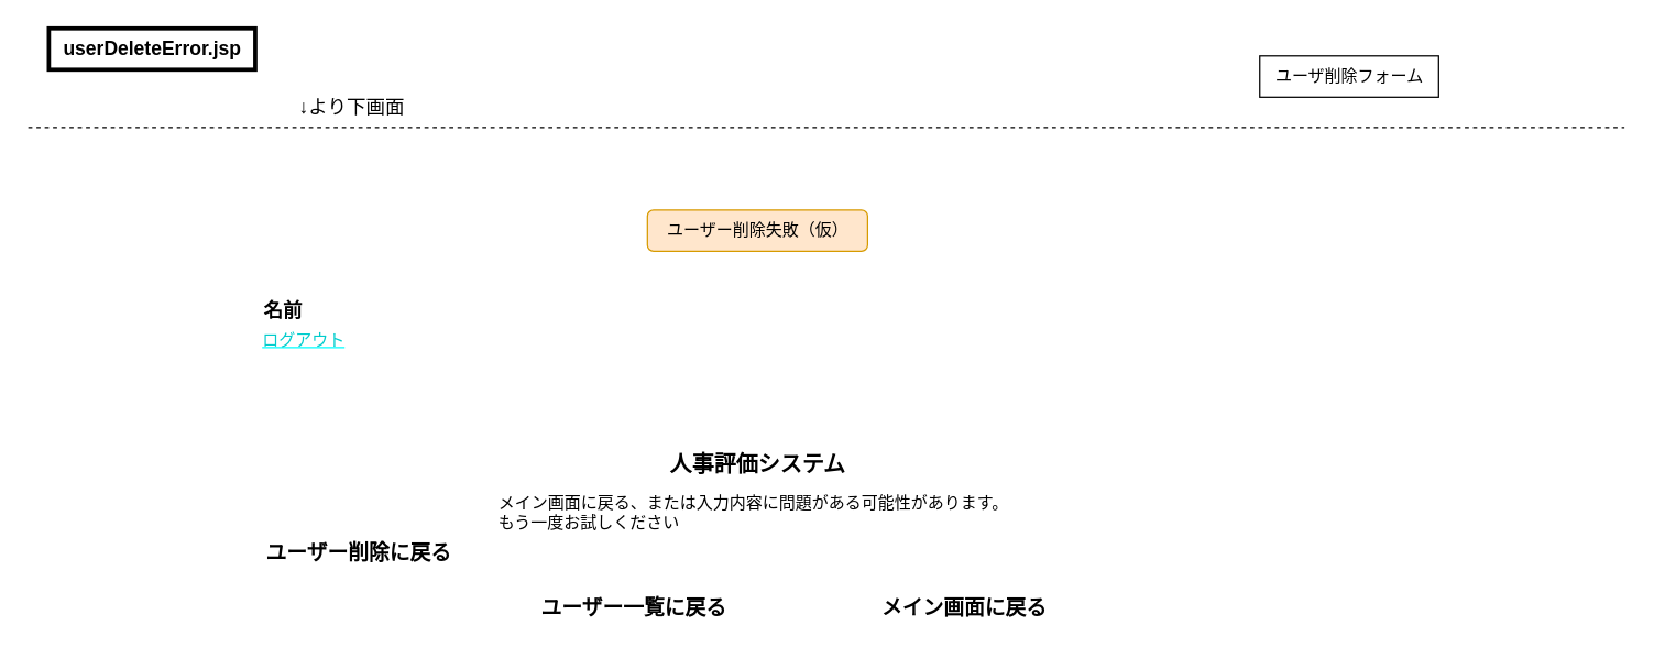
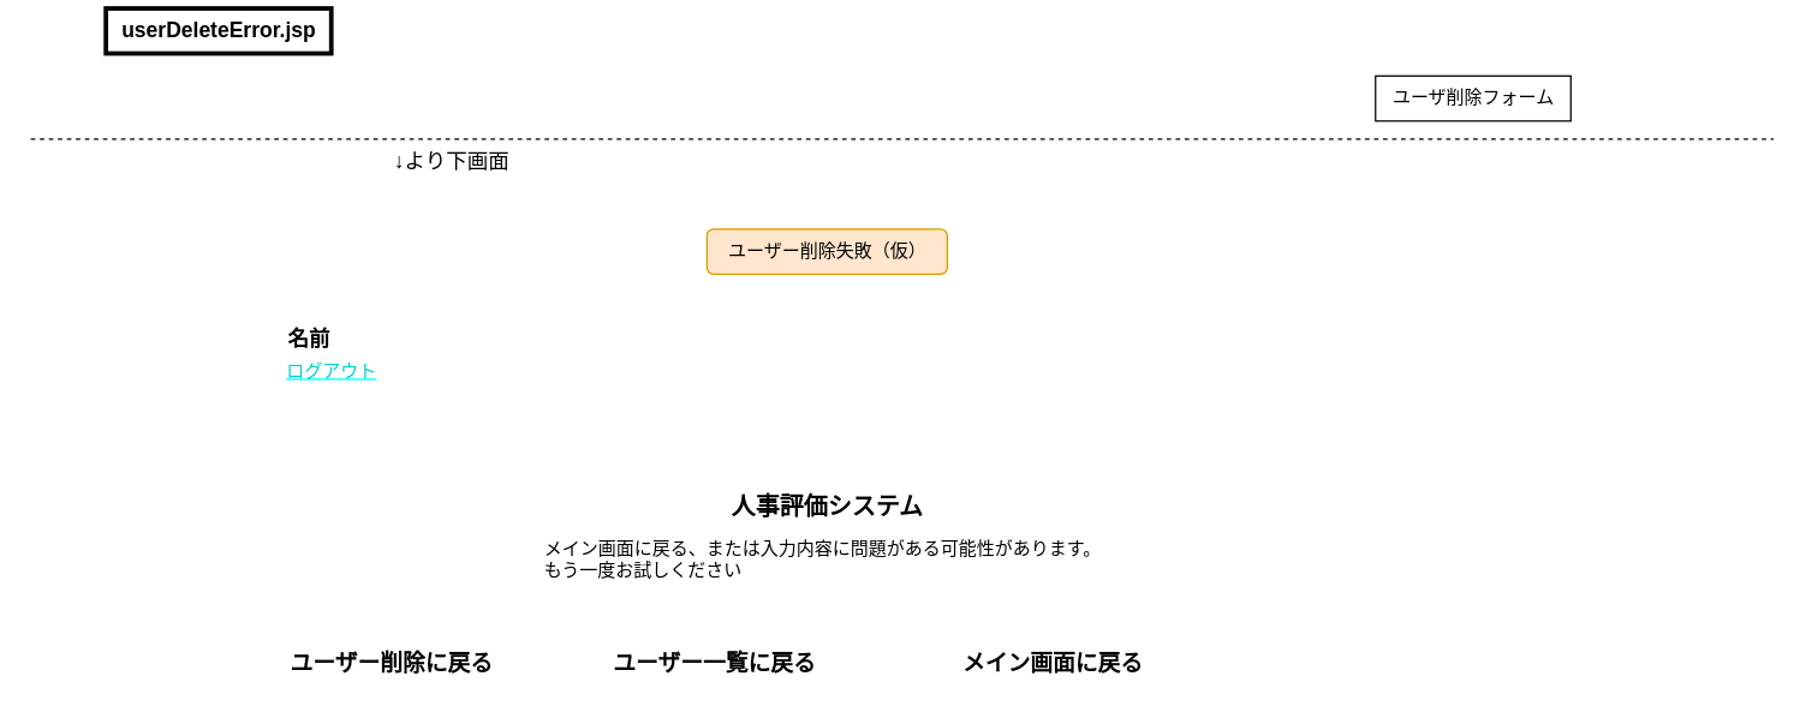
  <mxCell id="0" />
  <mxCell id="1" parent="0" />
- <mxCell id="2" value="&lt;font style=&quot;&quot;&gt;&lt;span style=&quot;font-size: 14px;&quot;&gt;&lt;b&gt;userDeleteError&lt;/b&gt;&lt;/span&gt;&lt;b style=&quot;font-size: 14px;&quot;&gt;.jsp&lt;/b&gt;&lt;/font&gt;" style="text;html=1;align=center;verticalAlign=middle;resizable=0;points=[];autosize=1;strokeColor=default;fillColor=none;strokeWidth=3;" parent="1" vertex="1"><mxGeometry x="35" y="20" width="150" height="30" as="geometry" /></mxCell>
+ <mxCell id="2" value="&lt;font style=&quot;&quot;&gt;&lt;span style=&quot;font-size: 14px;&quot;&gt;&lt;b&gt;userDeleteError&lt;/b&gt;&lt;/span&gt;&lt;b style=&quot;font-size: 14px;&quot;&gt;.jsp&lt;/b&gt;&lt;/font&gt;" style="text;html=1;align=center;verticalAlign=middle;resizable=0;points=[];autosize=1;strokeColor=default;fillColor=none;strokeWidth=3;" parent="1" vertex="1"><mxGeometry x="70" y="5" width="150" height="30" as="geometry" /></mxCell>
  <mxCell id="3" value="" style="endArrow=none;dashed=1;html=1;" parent="1" edge="1"><mxGeometry width="50" height="50" relative="1" as="geometry"><mxPoint y="92" as="sourcePoint" x="20" /><mxPoint x="1180" y="92" as="targetPoint" /></mxGeometry></mxCell>
- <mxCell id="4" value="&lt;font style=&quot;font-size: 14px;&quot;&gt;↓より下画面&lt;/font&gt;" style="text;html=1;align=center;verticalAlign=middle;resizable=0;points=[];autosize=1;strokeColor=none;fillColor=none;" parent="1" vertex="1"><mxGeometry x="205" y="62" width="100" height="30" as="geometry" /></mxCell>
+ <mxCell id="4" value="&lt;font style=&quot;font-size: 14px;&quot;&gt;↓より下画面&lt;/font&gt;" style="text;html=1;align=center;verticalAlign=middle;resizable=0;points=[];autosize=1;strokeColor=none;fillColor=none;" parent="1" vertex="1"><mxGeometry x="250" y="92" width="100" height="30" as="geometry" /></mxCell>
  <mxCell id="5" value="ユーザー削除失敗（仮）" style="text;html=1;align=center;verticalAlign=middle;resizable=0;points=[];autosize=1;strokeColor=#d79b00;fillColor=#ffe6cc;labelBackgroundColor=none;rounded=1;" parent="1" vertex="1"><mxGeometry x="470" y="152" width="160" height="30" as="geometry" /></mxCell>
  <mxCell id="6" value="&lt;b&gt;&lt;font style=&quot;font-size: 14px;&quot;&gt;名前&lt;/font&gt;&lt;/b&gt;" style="text;html=1;align=center;verticalAlign=middle;resizable=0;points=[];autosize=1;strokeColor=none;fillColor=none;" parent="1" vertex="1"><mxGeometry x="180" y="210" width="50" height="30" as="geometry" /></mxCell>
- <mxCell id="7" value="ユーザ削除フォーム" style="text;html=1;align=center;verticalAlign=middle;resizable=0;points=[];autosize=1;strokeColor=default;fillColor=none;" parent="1" vertex="1"><mxGeometry x="915" y="40" width="130" height="30" as="geometry" /></mxCell>
+ <mxCell id="7" value="ユーザ削除フォーム" style="text;html=1;align=center;verticalAlign=middle;resizable=0;points=[];autosize=1;strokeColor=default;fillColor=none;" parent="1" vertex="1"><mxGeometry x="915" y="50" width="130" height="30" as="geometry" /></mxCell>
  <mxCell id="8" value="&lt;u&gt;&lt;font style=&quot;color: rgb(0, 204, 204);&quot;&gt;ログアウト&lt;/font&gt;&lt;/u&gt;" style="text;html=1;align=center;verticalAlign=middle;resizable=0;points=[];autosize=1;fontColor=#00FFFF;" parent="1" vertex="1"><mxGeometry x="180" y="232" width="80" height="30" as="geometry" /></mxCell>
- <mxCell id="9" value="&lt;font style=&quot;font-size: 15px;&quot;&gt;&lt;b&gt;ユーザー一覧に戻る&lt;/b&gt;&lt;/font&gt;" style="text;html=1;align=center;verticalAlign=middle;resizable=0;points=[];autosize=1;strokeColor=none;fillColor=none;" parent="1" vertex="1"><mxGeometry x="380" y="426" width="160" height="30" as="geometry" /></mxCell>
+ <mxCell id="9" value="&lt;font style=&quot;font-size: 15px;&quot;&gt;&lt;b&gt;ユーザー一覧に戻る&lt;/b&gt;&lt;/font&gt;" style="text;html=1;align=center;verticalAlign=middle;resizable=0;points=[];autosize=1;strokeColor=none;fillColor=none;" parent="1" vertex="1"><mxGeometry x="395" y="426" width="160" height="30" as="geometry" /></mxCell>
  <mxCell id="10" value="&lt;span style=&quot;font-size: 15px;&quot;&gt;&lt;b&gt;メイン画面に戻る&lt;/b&gt;&lt;/span&gt;" style="text;html=1;align=center;verticalAlign=middle;resizable=0;points=[];autosize=1;strokeColor=none;fillColor=none;" parent="1" vertex="1"><mxGeometry x="630" y="426" width="140" height="30" as="geometry" /></mxCell>
  <mxCell id="11" value="&lt;b&gt;&lt;font style=&quot;font-size: 16px;&quot;&gt;人事評価システム&lt;/font&gt;&lt;/b&gt;" style="text;html=1;align=center;verticalAlign=middle;resizable=0;points=[];autosize=1;strokeColor=none;fillColor=none;" parent="1" vertex="1"><mxGeometry x="475" y="322" width="150" height="30" as="geometry" /></mxCell>
  <mxCell id="12" value="&lt;span style=&quot;font-family: monospace; font-size: 0px; text-align: start;&quot;&gt;%3CmxGraphModel%3E%3Croot%3E%3CmxCell%20id%3D%220%22%2F%3E%3CmxCell%20id%3D%221%22%20parent%3D%220%22%2F%3E%3CmxCell%20id%3D%222%22%20value%3D%22%26lt%3Bspan%20style%3D%26quot%3Bpadding%3A%200px%200px%200px%202px%3B%26quot%3B%26gt%3B%26lt%3Bspan%20style%3D%26quot%3Bcolor%3A%20rgb(204%2C%20204%2C%20204)%3B%20font-family%3A%20%26amp%3Bquot%3B%EF%BC%AD%EF%BC%B3%20%E3%82%B4%E3%82%B7%E3%83%83%E3%82%AF%26amp%3Bquot%3B%3B%20font-size%3A%209pt%3B%20white-space-collapse%3A%20preserve%3B%26quot%3B%26gt%3B%26lt%3Bspan%20style%3D%26quot%3Bcolor%3A%20rgb(217%2C%20232%2C%20247)%3B%26quot%3B%26gt%3B%E3%82%B5%E3%83%BC%E3%83%90%E3%83%BC%E3%82%A8%E3%83%A9%E3%83%BC%E3%80%81%E3%81%BE%E3%81%9F%E3%81%AF%E5%85%A5%E5%8A%9B%E5%86%85%E5%AE%B9%E3%81%AB%E5%95%8F%E9%A1%8C%E3%81%8C%E3%81%82%E3%82%8B%E5%8F%AF%E8%83%BD%E6%80%A7%E3%81%8C%E3%81%82%E3%82%8A%E3%81%BE%E3%81%99%E3%80%82%26lt%3B%2Fspan%26gt%3B%26lt%3B%2Fspan%26gt%3B%26lt%3B%2Fspan%26gt%3B%22%20style%3D%22text%3Bhtml%3D1%3Balign%3Dcenter%3BverticalAlign%3Dmiddle%3Bresizable%3D0%3Bpoints%3D%5B%5D%3Bautosize%3D1%3BstrokeColor%3Dnone%3BfillColor%3Dnone%3BlabelBorderColor%3Dnone%3BlabelBackgroundColor%3Dnone%3BstrokeWidth%3D5%3B%22%20vertex%3D%221%22%20parent%3D%221%22%3E%3CmxGeometry%20x%3D%22315%22%20y%3D%22348%22%20width%3D%22390%22%20height%3D%2230%22%20as%3D%22geometry%22%2F%3E%3C%2FmxCell%3E%3C%2Froot%3E%3C%2FmxGraphModel%3&lt;/span&gt;" style="text;html=1;align=center;verticalAlign=middle;resizable=0;points=[];autosize=1;strokeColor=none;fillColor=none;" parent="1" vertex="1"><mxGeometry x="520" y="340" width="20" height="30" as="geometry" /></mxCell>
  <mxCell id="13" value="メイン画面に戻る、または入力内容に問題がある可能性があります。&lt;div&gt;もう一度お試しください&lt;/div&gt;" style="text;html=1;align=left;verticalAlign=middle;resizable=0;points=[];autosize=1;strokeColor=none;fillColor=none;" parent="1" vertex="1"><mxGeometry x="360" y="352" width="380" height="40" as="geometry" /></mxCell>
- <mxCell id="14" value="&lt;font style=&quot;font-size: 15px;&quot;&gt;&lt;b&gt;ユーザー削除に戻る&lt;/b&gt;&lt;/font&gt;" style="text;html=1;align=center;verticalAlign=middle;resizable=0;points=[];autosize=1;strokeColor=none;fillColor=none;" parent="1" vertex="1"><mxGeometry x="180" y="386" width="160" height="30" as="geometry" /></mxCell>
+ <mxCell id="14" value="&lt;font style=&quot;font-size: 15px;&quot;&gt;&lt;b&gt;ユーザー削除に戻る&lt;/b&gt;&lt;/font&gt;" style="text;html=1;align=center;verticalAlign=middle;resizable=0;points=[];autosize=1;strokeColor=none;fillColor=none;" parent="1" vertex="1"><mxGeometry x="180" y="426" width="160" height="30" as="geometry" /></mxCell>
